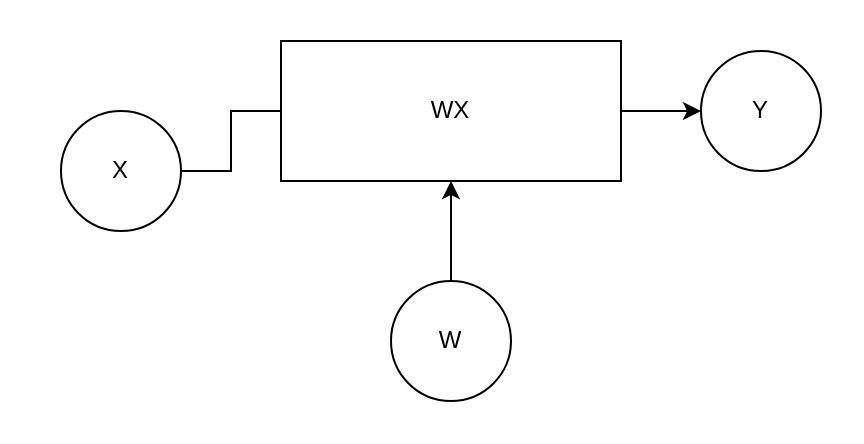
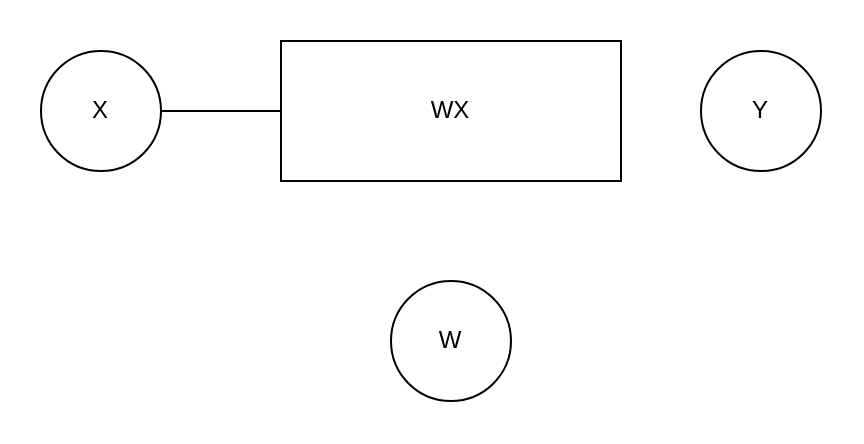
  <mxCell id="0" />
  <mxCell id="1" parent="0" />
- <mxCell id="2" style="edgeStyle=orthogonalEdgeStyle;rounded=0;orthogonalLoop=1;jettySize=auto;html=1;entryX=0;entryY=0.5;entryDx=0;entryDy=0;" edge="1" parent="1" source="3" target="8"><mxGeometry relative="1" as="geometry" /></mxCell>
  <mxCell id="3" value="WX" style="rounded=0;whiteSpace=wrap;html=1;fillColor=none;" parent="1" vertex="1"><mxGeometry x="140" y="20" width="170" height="70" as="geometry" /></mxCell>
- <mxCell id="4" style="edgeStyle=orthogonalEdgeStyle;rounded=0;orthogonalLoop=1;jettySize=auto;html=1;entryX=0.5;entryY=1;entryDx=0;entryDy=0;" edge="1" parent="1" source="5" target="3"><mxGeometry relative="1" as="geometry" /></mxCell>
  <mxCell id="5" value="W" style="ellipse;whiteSpace=wrap;html=1;aspect=fixed;fillColor=none;" parent="1" vertex="1"><mxGeometry x="195" y="140" width="60" height="60" as="geometry" /></mxCell>
  <mxCell id="6" style="edgeStyle=orthogonalEdgeStyle;rounded=0;orthogonalLoop=1;jettySize=auto;html=1;entryX=0;entryY=0.5;entryDx=0;entryDy=0;endArrow=none;" edge="1" parent="1" source="7" target="3"><mxGeometry relative="1" as="geometry" /></mxCell>
- <mxCell id="7" value="X" style="ellipse;whiteSpace=wrap;html=1;aspect=fixed;fillColor=none;" parent="1" vertex="1"><mxGeometry x="30" y="55" width="60" height="60" as="geometry" /></mxCell>
+ <mxCell id="7" value="X" style="ellipse;whiteSpace=wrap;html=1;aspect=fixed;fillColor=none;" parent="1" vertex="1"><mxGeometry y="25" width="60" height="60" as="geometry" x="20" /></mxCell>
  <mxCell id="8" value="Y" style="ellipse;whiteSpace=wrap;html=1;aspect=fixed;fillColor=none;" vertex="1" parent="1"><mxGeometry x="350" y="25" width="60" height="60" as="geometry" /></mxCell>
